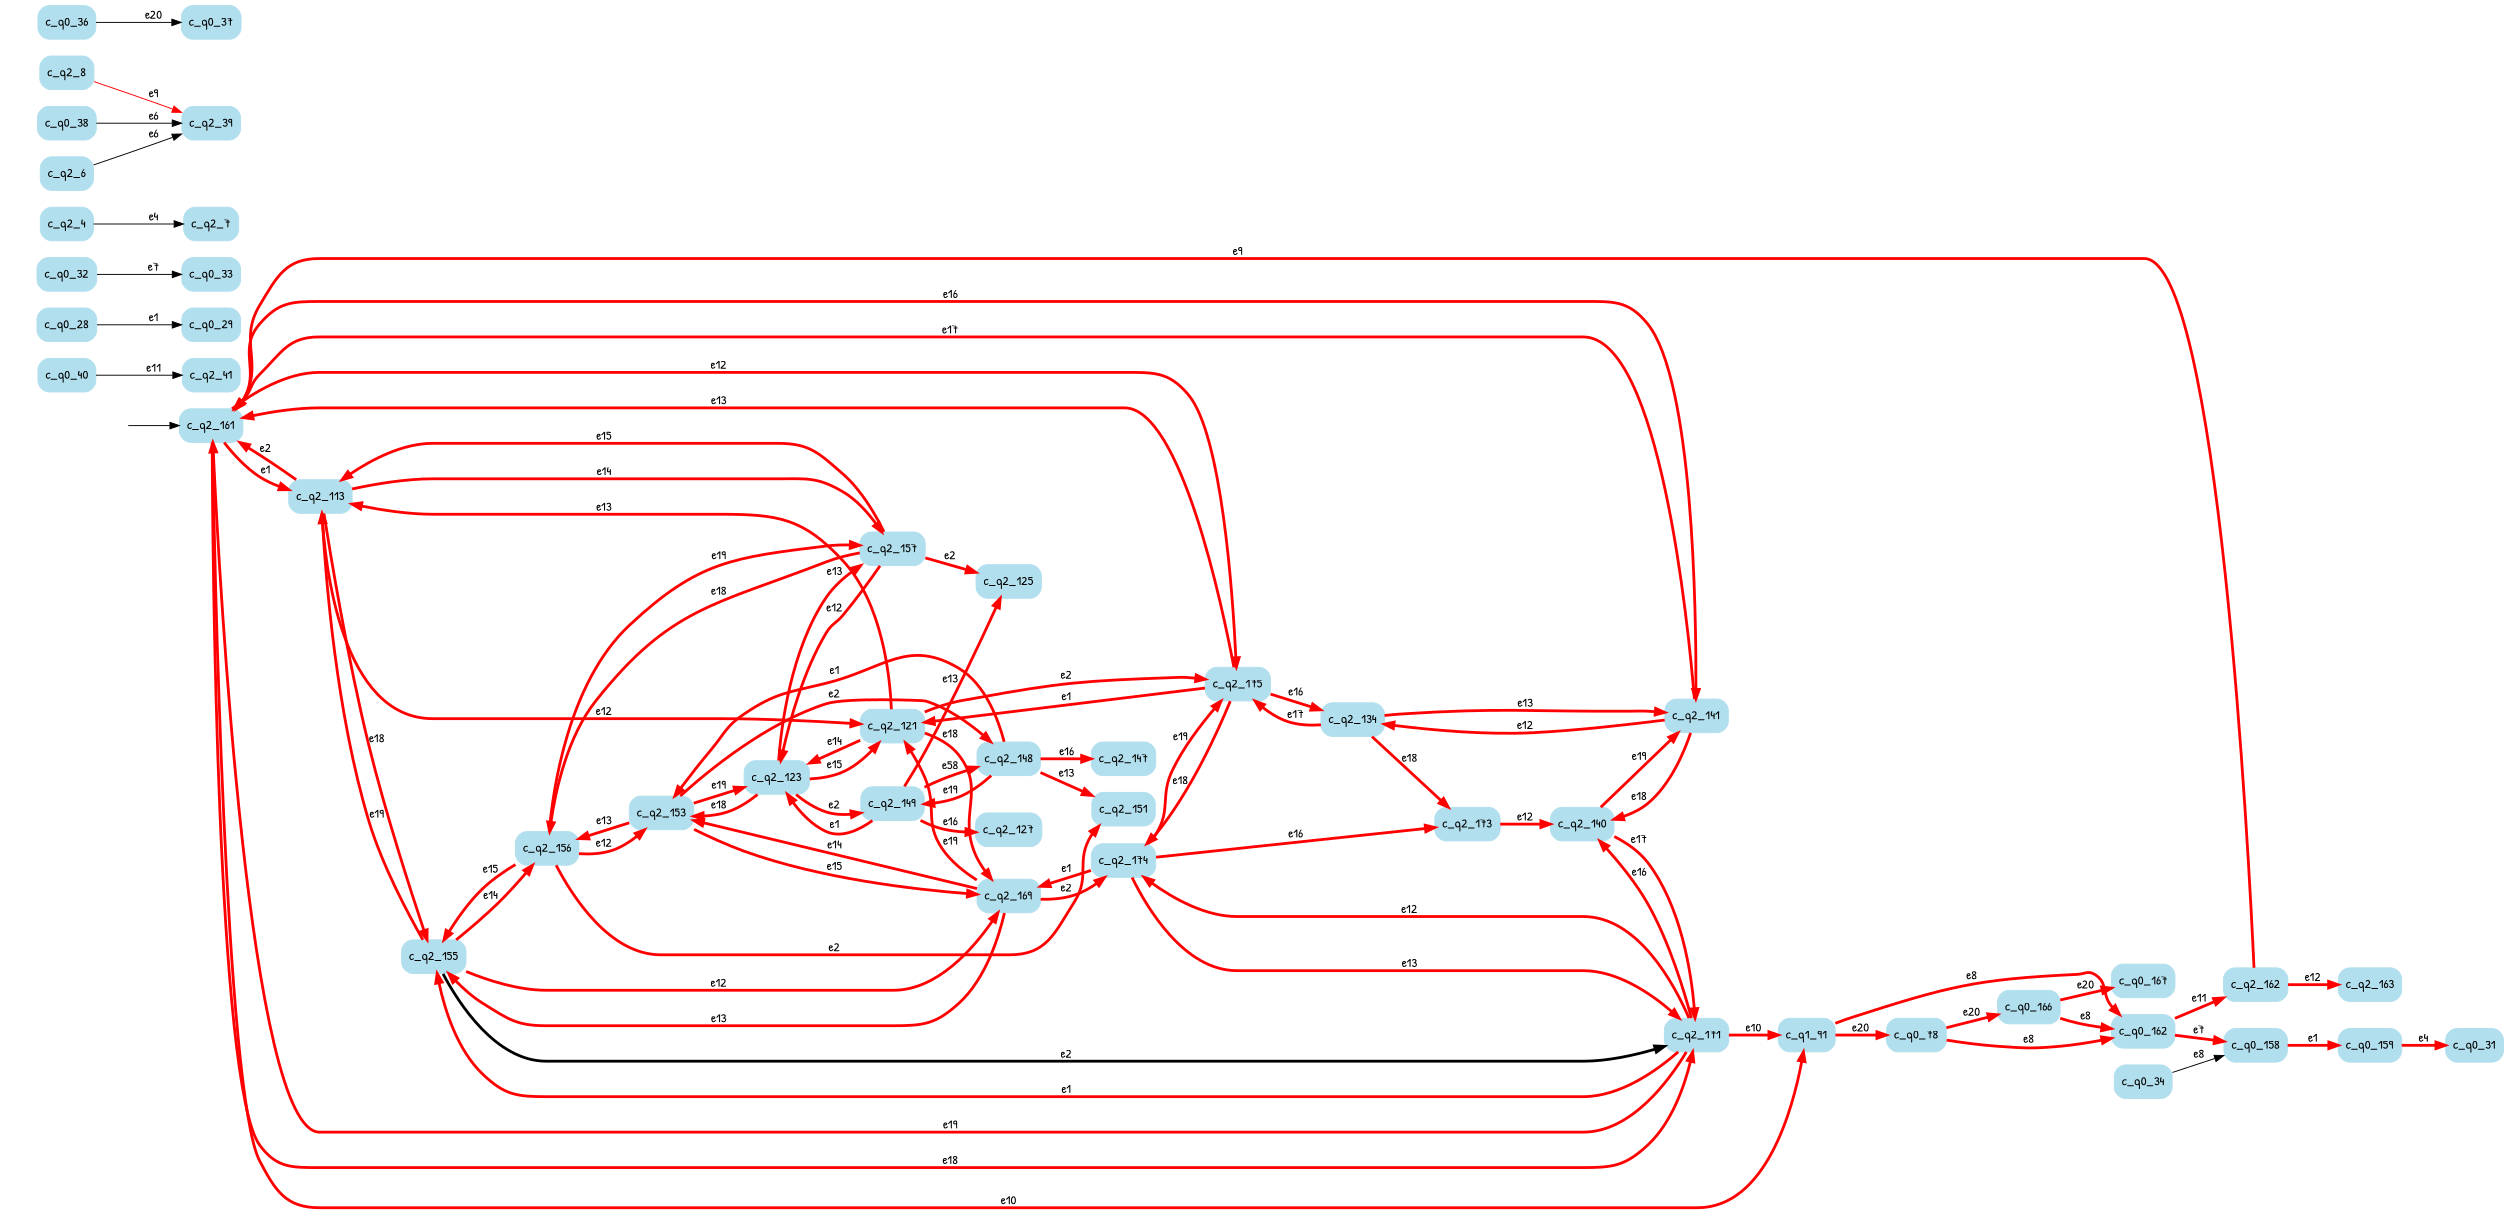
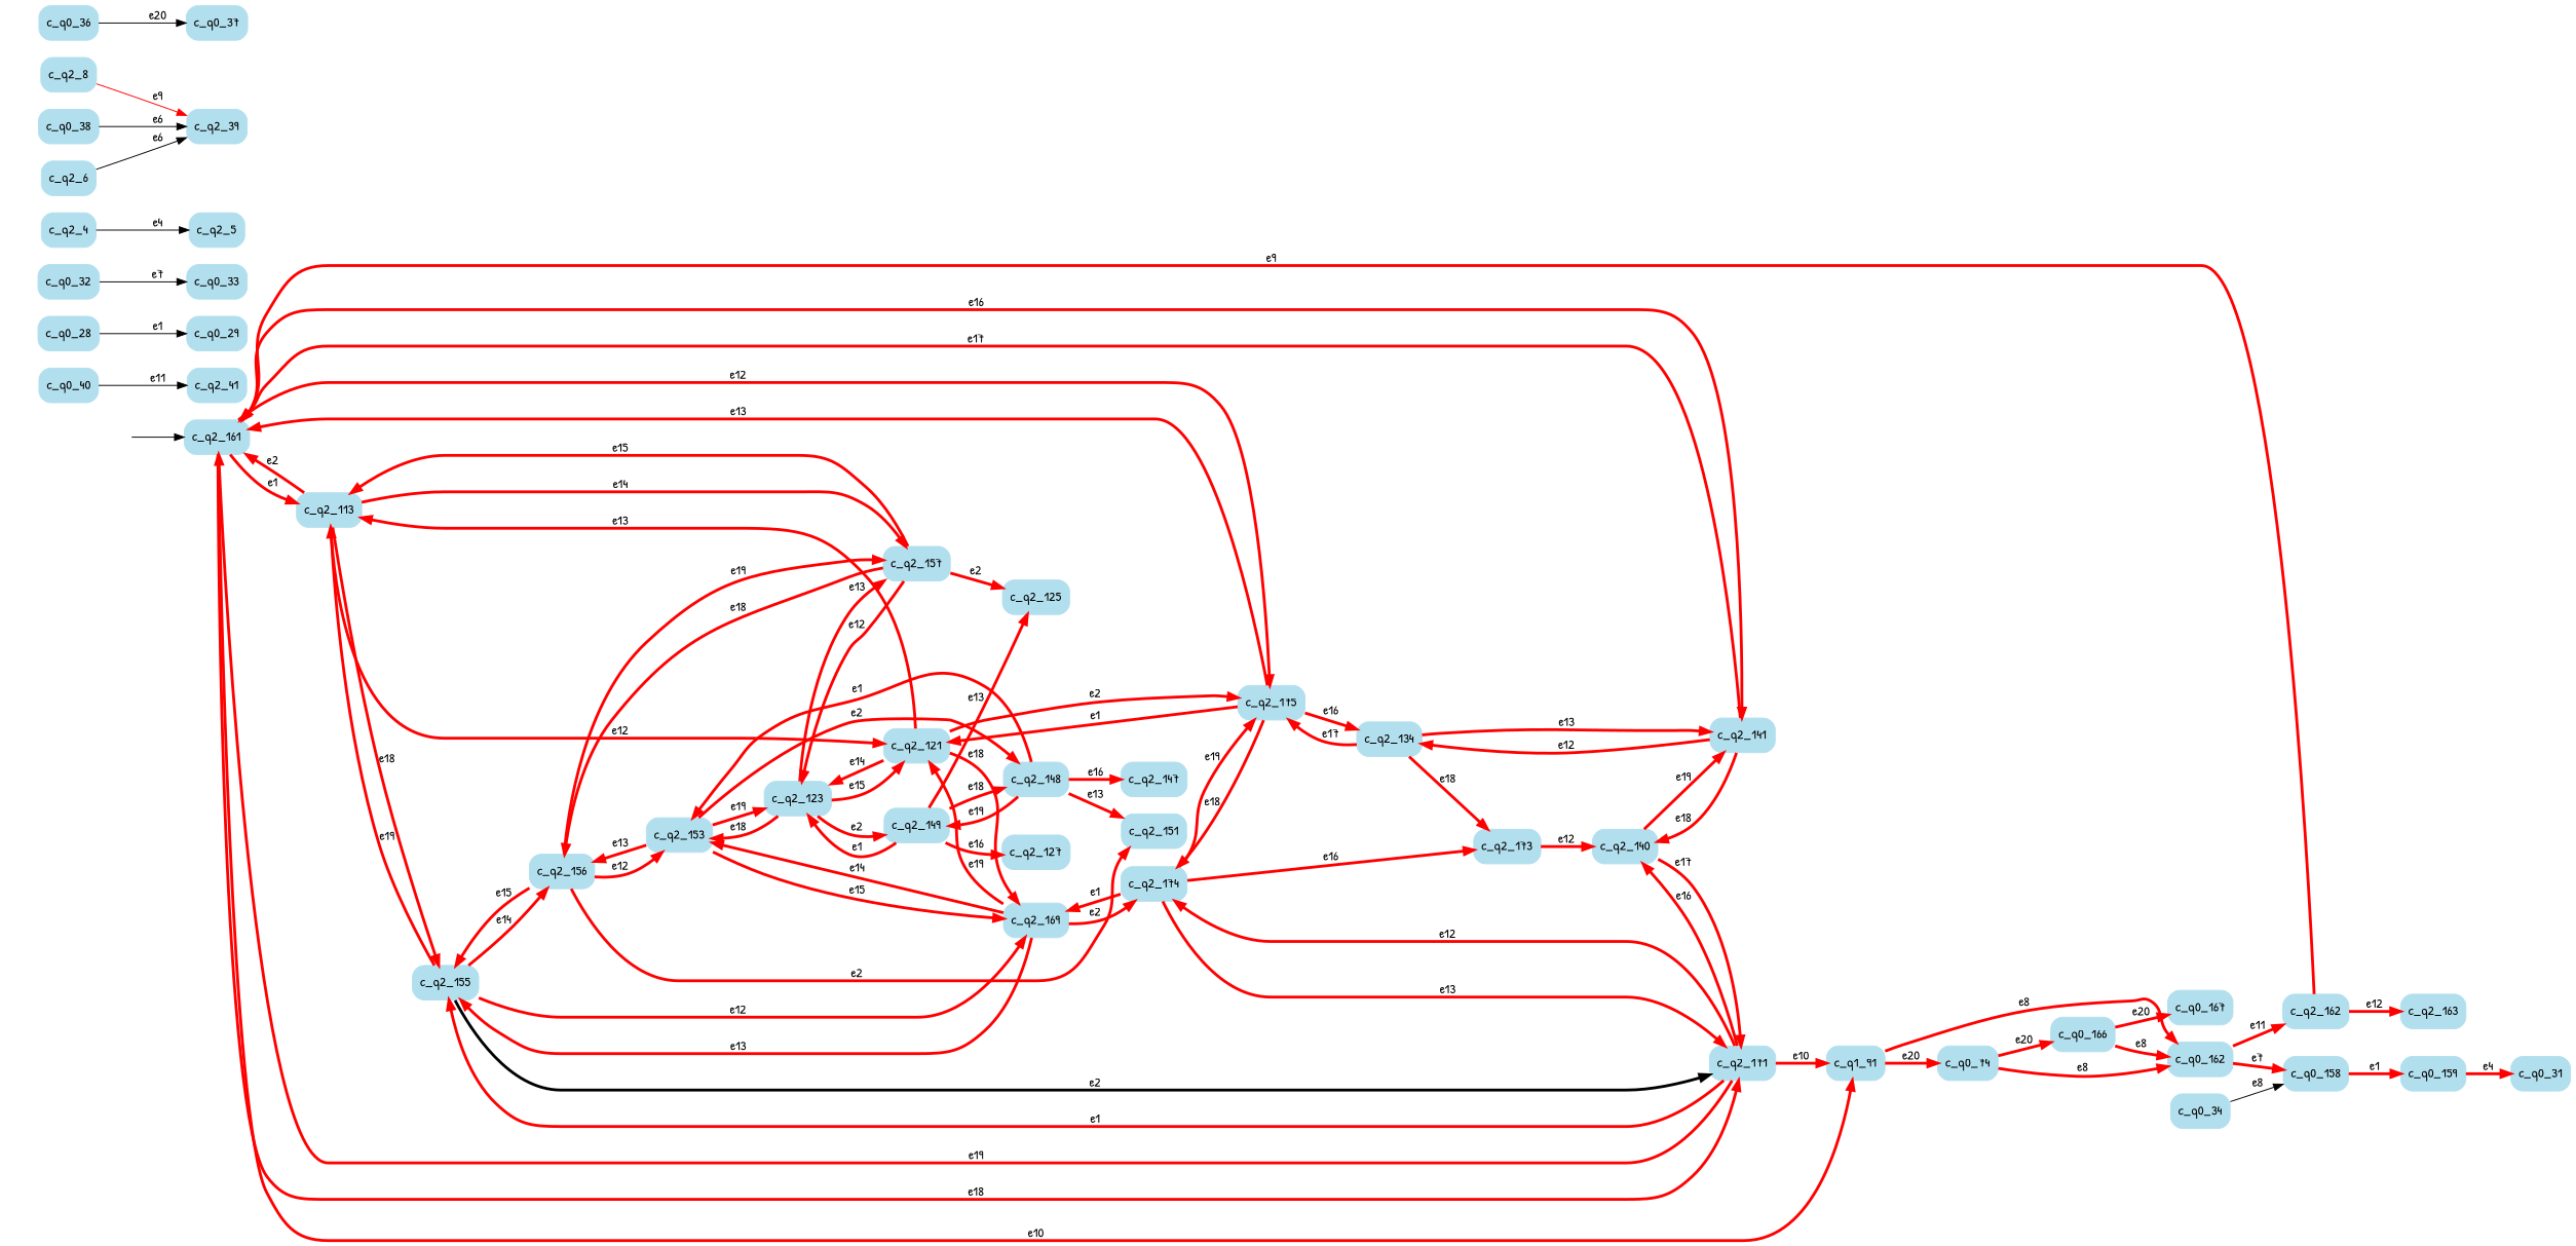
  digraph {
    fontname="Patrick Hand"
    rankdir=LR
    node [fontname="Patrick Hand" style="rounded, filled" color=lightblue2 shape=box]
    edge [fontname="Patrick Hand" color=red penwidth=3]
    start_c_q2_161 [style=invisible color="" shape=""]
    n2 [label=c_q2_161]
    n3 [label=c_q2_113]
    n4 [label=c_q2_175]
    n5 [label=c_q1_91]
    n6 [label=c_q2_171]
    n7 [label=c_q2_141]
    n8 [label=c_q2_121]
    n9 [label=c_q2_123]
    n10 [label=c_q2_169]
    n11 [label=c_q2_153]
    n12 [label=c_q2_149]
    n13 [label=c_q2_157]
    n14 [label=c_q2_174]
    n15 [label=c_q2_155]
    n16 [label=c_q2_134]
    n17 [label=c_q0_31]
    n18 [label=c_q2_148]
    n19 [label=c_q2_147]
    n20 [label=c_q2_151]
    n21 [label=c_q2_156]
    n22 [label=c_q2_125]
    n23 [label=c_q2_127]
-   n24 [label=c_q0_78]
+   n24 [label=c_q0_74]
    n25 [label=c_q0_162]
    n26 [label=c_q0_166]
    n27 [label=c_q2_162]
    n28 [label=c_q0_158]
    n29 [label=c_q2_163]
    n30 [label=c_q2_41]
    n31 [label=c_q0_167]
    n32 [label=c_q2_173]
    n33 [label=c_q2_140]
    n34 [label=c_q0_40]
    n35 [label=c_q0_159]
    n36 [label=c_q0_29]
    n37 [label=c_q0_33]
    n38 [label=c_q2_4]
-   n39 [label=c_q2_7]
+   n39 [label=c_q2_5]
    n40 [label=c_q0_32]
    n41 [label=c_q2_8]
    n42 [label=c_q2_39]
    n43 [label=c_q0_34]
    n44 [label=c_q0_37]
    n45 [label=c_q0_38]
    n46 [label=c_q2_6]
    n47 [label=c_q0_28]
    n48 [label=c_q0_36]
    start_c_q2_161 -> n2 [color="" penwidth=""]
    n2 -> n3 [label=e1]
    n2 -> n4 [label=e12]
    n2 -> n5 [label=e10]
    n2 -> n6 [label=e18]
    n2 -> n7 [label=e16]
    n3 -> n2 [label=e2]
    n3 -> n8 [label=e12]
    n3 -> n13 [label=e14]
    n3 -> n15 [label=e18]
    n4 -> n2 [label=e13]
    n4 -> n8 [label=e1]
    n4 -> n14 [label=e18]
    n4 -> n16 [label=e16]
    n5 -> n24 [label=e20]
    n5 -> n25 [label=e8]
    n6 -> n2 [label=e19]
    n6 -> n5 [label=e10]
    n6 -> n14 [label=e12]
    n6 -> n15 [label=e1]
    n6 -> n33 [label=e16]
    n7 -> n2 [label=e17]
    n7 -> n16 [label=e12]
    n7 -> n33 [label=e18]
    n8 -> n3 [label=e13]
    n8 -> n4 [label=e2]
    n8 -> n9 [label=e14]
    n8 -> n10 [label=e18]
    n9 -> n8 [label=e15]
    n9 -> n11 [label=e18]
    n9 -> n12 [label=e2]
    n9 -> n13 [label=e13]
    n10 -> n8 [label=e19]
    n10 -> n11 [label=e14]
    n10 -> n14 [label=e2]
    n10 -> n15 [label=e13]
    n11 -> n9 [label=e19]
    n11 -> n10 [label=e15]
    n11 -> n18 [label=e2]
    n11 -> n21 [label=e13]
    n12 -> n9 [label=e1]
-   n12 -> n18 [label=e58]
+   n12 -> n18 [label=e18]
    n12 -> n22 [label=e13]
    n12 -> n23 [label=e16]
    n13 -> n3 [label=e15]
    n13 -> n9 [label=e12]
    n13 -> n21 [label=e18]
    n13 -> n22 [label=e2]
    n14 -> n4 [label=e19]
    n14 -> n6 [label=e13]
    n14 -> n10 [label=e1]
    n14 -> n32 [label=e16]
    n15 -> n3 [label=e19]
    n15 -> n6 [color=black label=e2]
    n15 -> n10 [label=e12]
    n15 -> n21 [label=e14]
    n16 -> n4 [label=e17]
    n16 -> n7 [label=e13]
    n16 -> n32 [label=e18]
    n18 -> n11 [label=e1]
    n18 -> n12 [label=e19]
    n18 -> n19 [label=e16]
    n18 -> n20 [label=e13]
    n21 -> n11 [label=e12]
    n21 -> n13 [label=e19]
    n21 -> n15 [label=e15]
    n21 -> n20 [label=e2]
    n24 -> n25 [label=e8]
    n24 -> n26 [label=e20]
    n25 -> n27 [label=e11]
    n25 -> n28 [label=e7]
    n26 -> n25 [label=e8]
    n26 -> n31 [label=e20]
    n27 -> n2 [label=e9]
    n27 -> n29 [label=e12]
    n28 -> n35 [label=e1]
    n32 -> n33 [label=e12]
    n33 -> n6 [label=e17]
    n33 -> n7 [label=e19]
    n34 -> n30 [label=e11 color="" penwidth=""]
    n35 -> n17 [label=e4]
    n38 -> n39 [label=e4 color="" penwidth=""]
    n40 -> n37 [label=e7 color="" penwidth=""]
    n41 -> n42 [label=e9 penwidth=""]
    n43 -> n28 [label=e8 color="" penwidth=""]
    n45 -> n42 [label=e6 color="" penwidth=""]
    n46 -> n42 [label=e6 color="" penwidth=""]
    n47 -> n36 [label=e1 color="" penwidth=""]
    n48 -> n44 [label=e20 color="" penwidth=""]
  }
